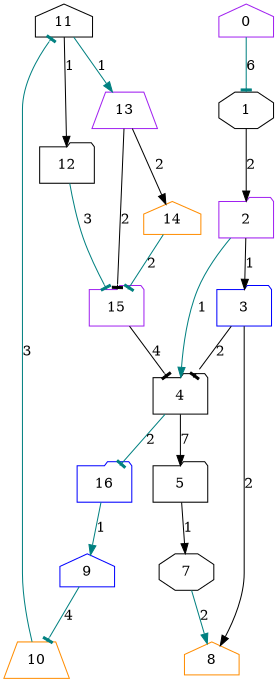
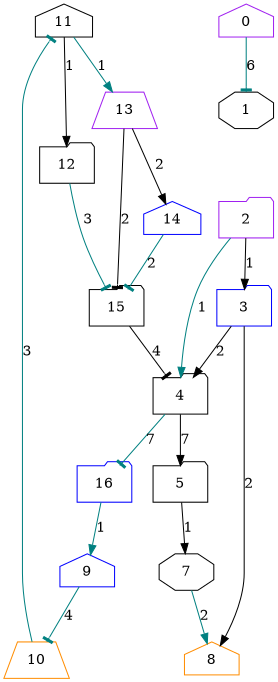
  digraph {
    node [color=black shape=folder]
    edge [arrowhead=normal color=black]
    11 [height=0.5 shape=house width=0.75]
    12 [height=0.5 width=0.75]
    13 [color=purple height=0.5 shape=trapezium width=0.75]
-   15 [color=purple height=0.5 width=0.75]
-   14 [color=darkorange height=0.5 shape=house width=0.75]
+   15 [height=0.5 width=0.75]
+   14 [color=blue height=0.5 shape=house width=0.75]
    4 [height=0.5 width=0.75]
    5 [height=0.5 width=0.75]
    16 [color=blue height=0.5 width=0.75]
    2 [color=purple height=0.5 width=0.75]
    3 [color=blue height=0.5 width=0.75]
    8 [color=darkorange height=0.5 shape=house width=0.75]
    7 [height=0.5 shape=octagon width=0.75]
    9 [color=blue height=0.5 shape=house width=0.75]
    10 [color=darkorange height=0.5 shape=trapezium width=0.75]
    1 [height=0.5 shape=octagon width=0.75]
    0 [color=purple height=0.5 shape=house width=0.75]
    11 -> 12 [label=1]
    11 -> 13 [color=teal label=1]
    12 -> 15 [arrowhead=tee color=teal label=3]
    13 -> 15 [arrowhead=tee label=2]
    13 -> 14 [label=2]
    15 -> 4 [arrowhead=tee label=4]
    14 -> 15 [arrowhead=tee color=teal label=2]
    4 -> 5 [label=7]
-   4 -> 16 [arrowhead=tee color=teal label=2]
+   4 -> 16 [arrowhead=tee color=teal label=7]
    5 -> 7 [label=1]
    16 -> 9 [color=teal label=1]
    2 -> 4 [color=teal label=1]
    2 -> 3 [label=1]
-   3 -> 4 [arrowhead=tee label=2]
+   3 -> 4 [label=2]
    3 -> 8 [label=2]
    7 -> 8 [color=teal label=2]
    9 -> 10 [arrowhead=tee color=teal label=4]
    10 -> 11 [arrowhead=tee color=teal label=3]
-   1 -> 2 [label=2]
    0 -> 1 [arrowhead=tee color=teal label=6]
  }
